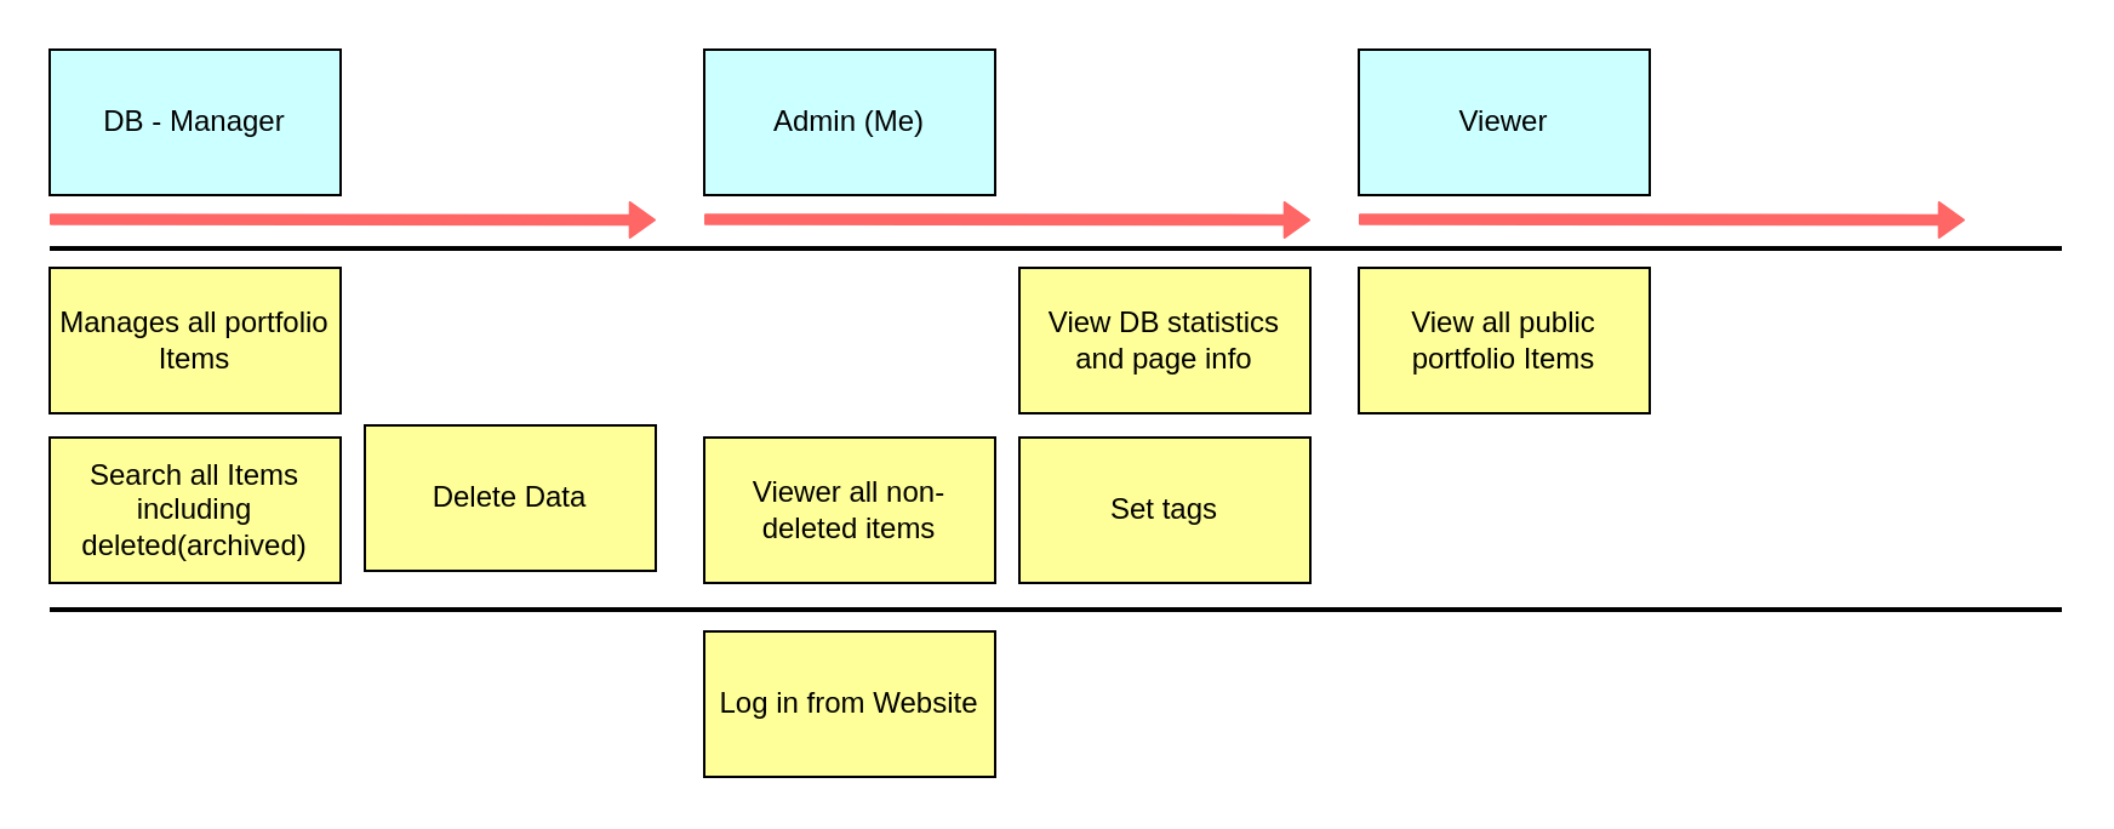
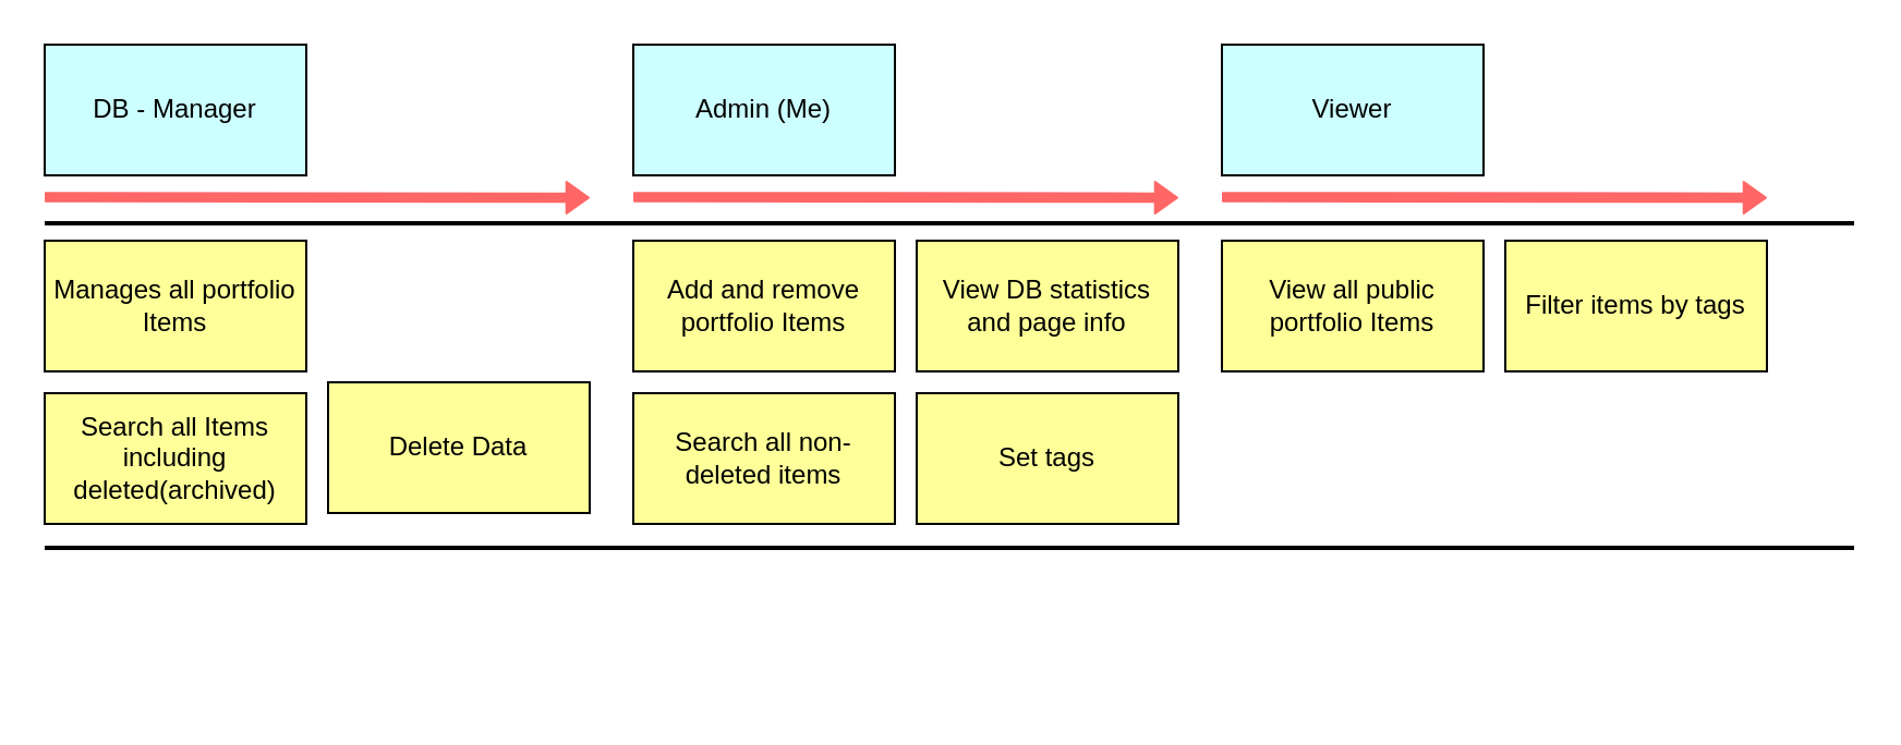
  <mxCell id="0" />
  <mxCell id="1" parent="0" />
  <mxCell id="2" value="Admin (Me)" style="rounded=0;whiteSpace=wrap;html=1;fillColor=#CCFFFF;" vertex="1" parent="1"><mxGeometry x="290" y="20" width="120" height="60" as="geometry" /></mxCell>
  <mxCell id="3" value="Viewer" style="rounded=0;whiteSpace=wrap;html=1;fillColor=#CCFFFF;" vertex="1" parent="1"><mxGeometry x="560" y="20" width="120" height="60" as="geometry" /></mxCell>
  <mxCell id="4" value="DB - Manager" style="rounded=0;whiteSpace=wrap;html=1;fillColor=#CCFFFF;" vertex="1" parent="1"><mxGeometry x="20" y="20" width="120" height="60" as="geometry" /></mxCell>
  <mxCell id="5" value="" style="line;strokeWidth=2;fillColor=none;align=left;verticalAlign=middle;spacingTop=-1;spacingLeft=3;spacingRight=3;rotatable=0;labelPosition=right;points=[];portConstraint=eastwest;" vertex="1" parent="1"><mxGeometry x="20" y="98" width="830" height="8" as="geometry" /></mxCell>
+ <mxCell id="6" value="Add and remove portfolio Items" style="rounded=0;whiteSpace=wrap;html=1;fillColor=#FFFF99;" vertex="1" parent="1"><mxGeometry x="290" y="110" width="120" height="60" as="geometry" /></mxCell>
  <mxCell id="7" value="View all public portfolio Items" style="rounded=0;whiteSpace=wrap;html=1;fillColor=#FFFF99;" vertex="1" parent="1"><mxGeometry x="560" y="110" width="120" height="60" as="geometry" /></mxCell>
  <mxCell id="8" value="Manages all portfolio Items" style="rounded=0;whiteSpace=wrap;html=1;fillColor=#FFFF99;" vertex="1" parent="1"><mxGeometry x="20" y="110" width="120" height="60" as="geometry" /></mxCell>
  <mxCell id="9" value="Delete Data" style="rounded=0;whiteSpace=wrap;html=1;fillColor=#FFFF99;" vertex="1" parent="1"><mxGeometry x="150" y="175" width="120" height="60" as="geometry" /></mxCell>
  <mxCell id="10" value="View DB statistics&lt;br&gt;and page info" style="rounded=0;whiteSpace=wrap;html=1;fillColor=#FFFF99;" vertex="1" parent="1"><mxGeometry x="420" y="110" width="120" height="60" as="geometry" /></mxCell>
  <mxCell id="11" value="Search all Items including deleted(archived)" style="rounded=0;whiteSpace=wrap;html=1;fillColor=#FFFF99;" vertex="1" parent="1"><mxGeometry x="20" y="180" width="120" height="60" as="geometry" /></mxCell>
- <mxCell id="12" value="Viewer all non-deleted items" style="rounded=0;whiteSpace=wrap;html=1;fillColor=#FFFF99;" vertex="1" parent="1"><mxGeometry x="290" y="180" width="120" height="60" as="geometry" /></mxCell>
+ <mxCell id="12" value="Search all non-deleted items" style="rounded=0;whiteSpace=wrap;html=1;fillColor=#FFFF99;" vertex="1" parent="1"><mxGeometry x="290" y="180" width="120" height="60" as="geometry" /></mxCell>
  <mxCell id="13" value="" style="shape=flexArrow;endArrow=classic;html=1;fillColor=#FF6666;strokeColor=#FF6666;endWidth=9.615;endSize=3.048;width=3.81;" edge="1" parent="1"><mxGeometry width="50" height="50" relative="1" as="geometry"><mxPoint x="20" y="90" as="sourcePoint" /><mxPoint x="270" y="90.24" as="targetPoint" /></mxGeometry></mxCell>
  <mxCell id="14" value="" style="shape=flexArrow;endArrow=classic;html=1;fillColor=#FF6666;strokeColor=#FF6666;endWidth=9.615;endSize=3.048;width=3.81;" edge="1" parent="1"><mxGeometry width="50" height="50" relative="1" as="geometry"><mxPoint x="290" y="90" as="sourcePoint" /><mxPoint x="540" y="90.24" as="targetPoint" /></mxGeometry></mxCell>
  <mxCell id="15" value="" style="shape=flexArrow;endArrow=classic;html=1;fillColor=#FF6666;strokeColor=#FF6666;endWidth=9.615;endSize=3.048;width=3.81;" edge="1" parent="1"><mxGeometry width="50" height="50" relative="1" as="geometry"><mxPoint x="560" y="90" as="sourcePoint" /><mxPoint x="810" y="90.24" as="targetPoint" /></mxGeometry></mxCell>
+ <mxCell id="16" value="Filter items by tags" style="rounded=0;whiteSpace=wrap;html=1;fillColor=#FFFF99;" vertex="1" parent="1"><mxGeometry x="690" y="110" width="120" height="60" as="geometry" /></mxCell>
  <mxCell id="17" value="Set tags" style="rounded=0;whiteSpace=wrap;html=1;fillColor=#FFFF99;" vertex="1" parent="1"><mxGeometry x="420" y="180" width="120" height="60" as="geometry" /></mxCell>
- <mxCell id="18" value="Log in from Website" style="rounded=0;whiteSpace=wrap;html=1;fillColor=#FFFF99;" vertex="1" parent="1"><mxGeometry x="290" y="260" width="120" height="60" as="geometry" /></mxCell>
  <mxCell id="19" value="" style="line;strokeWidth=2;fillColor=#CCFFFF;align=left;verticalAlign=middle;spacingTop=-1;spacingLeft=3;spacingRight=3;rotatable=0;labelPosition=right;points=[];portConstraint=eastwest;" vertex="1" parent="1"><mxGeometry x="20" y="247" width="830" height="8" as="geometry" /></mxCell>
